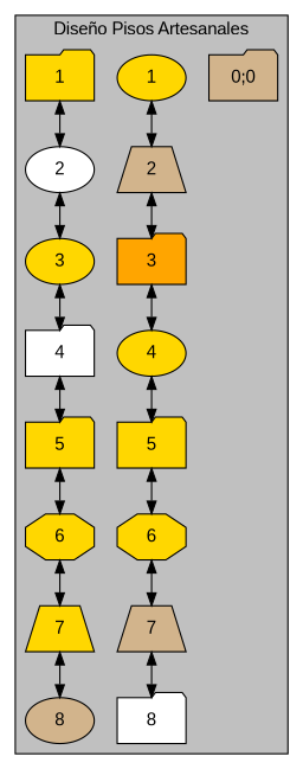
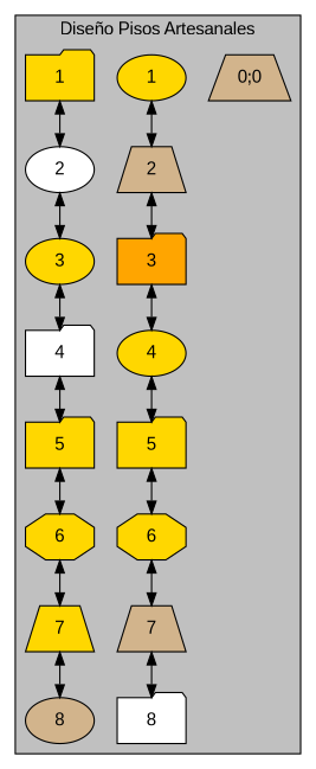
  digraph {
    fontname="Liberation Sans"
    node [fillcolor=gold shape=folder style=filled fontname="Liberation Sans" group=1]
    edge [dir=both fontname="Liberation Sans"]
-   n1 [fillcolor=tan label="0;0" group=""]
+   n1 [fillcolor=tan label="0;0" shape=trapezium group=""]
    n2 [label=1 shape=ellipse]
    n3 [fillcolor=tan label=2 shape=trapezium]
    n4 [fillcolor=orange label=3]
    n5 [label=4 shape=ellipse]
    n6 [label=5]
    n7 [label=6 shape=octagon]
    n8 [fillcolor=tan label=7 shape=trapezium]
    n9 [fillcolor=white label=8]
    n10 [label=1]
    n11 [fillcolor=white group=2 label=2 shape=ellipse]
    n12 [group=3 label=3 shape=ellipse]
    n13 [fillcolor=white group=4 label=4]
    n14 [group=5 label=5]
    n15 [group=6 label=6 shape=octagon]
    n16 [group=7 label=7 shape=trapezium]
    n17 [fillcolor=tan group=8 label=8 shape=ellipse]
    subgraph cluster_1 {
      bgcolor=gray
      label="Diseño Pisos Artesanales"
      n1
      n2
      n3
      n4
      n5
      n6
      n7
      n8
      n9
      n10
      n11
      n12
      n13
      n14
      n15
      n16
      n17
    }
    n2 -> n3
    n3 -> n4
    n4 -> n5
    n5 -> n6
    n6 -> n7
    n7 -> n8
    n8 -> n9
    n10 -> n11
    n11 -> n12
    n12 -> n13
    n13 -> n14
    n14 -> n15
    n15 -> n16
    n16 -> n17
  }
